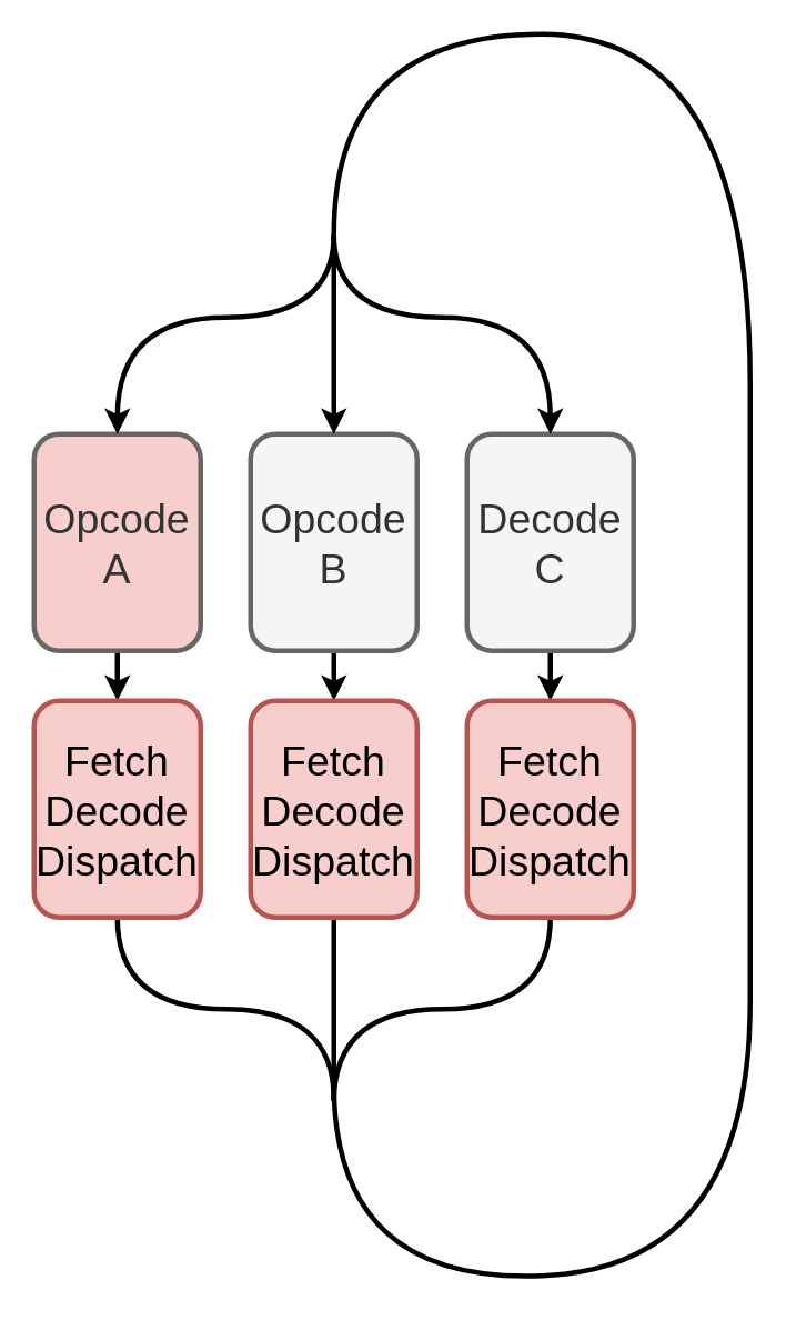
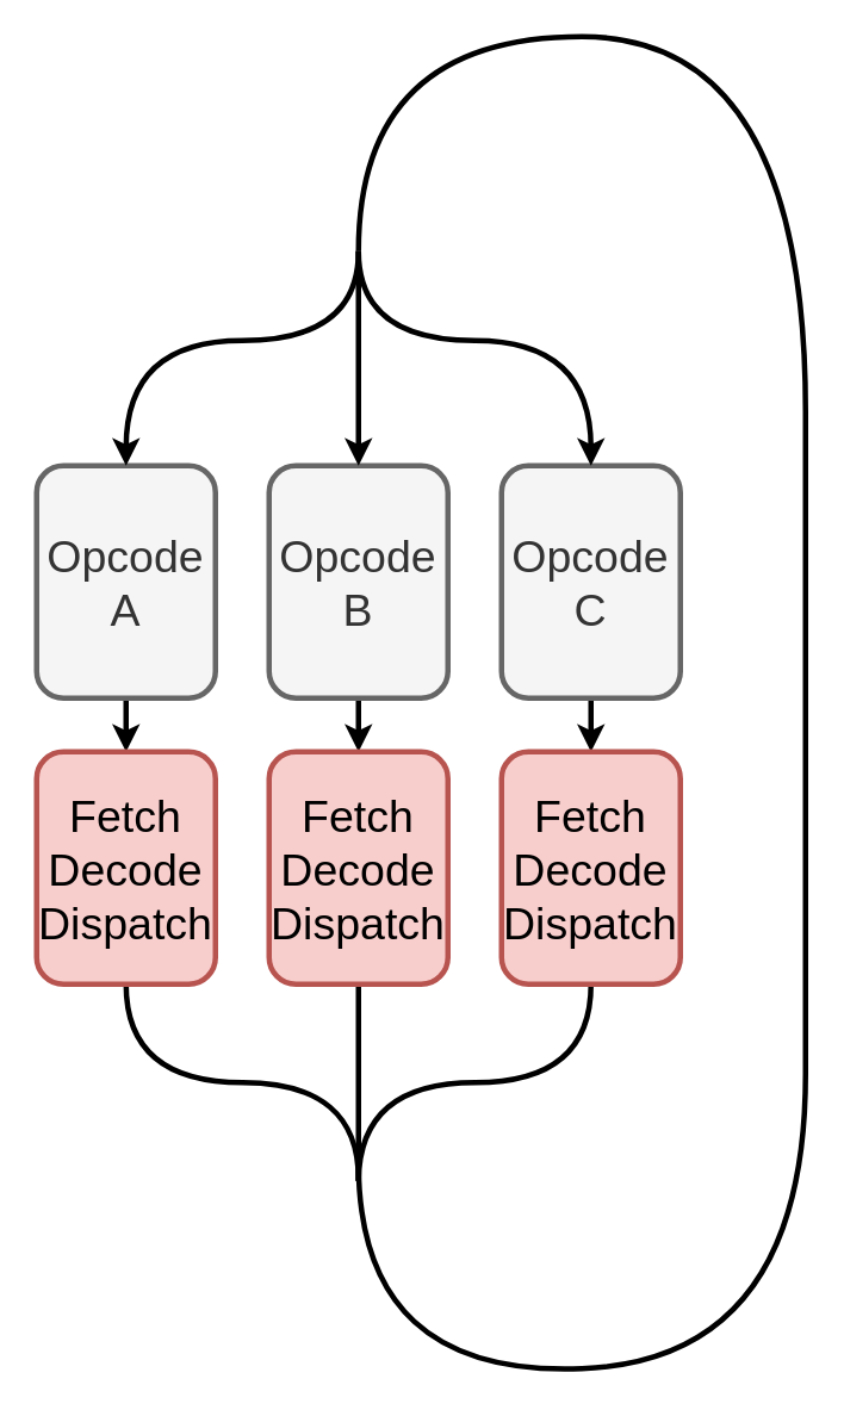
  <mxCell id="0" />
  <mxCell id="1" parent="0" />
  <mxCell id="2" style="edgeStyle=orthogonalEdgeStyle;curved=1;orthogonalLoop=1;jettySize=auto;html=1;exitX=0.5;exitY=1;exitDx=0;exitDy=0;entryX=0.5;entryY=0;entryDx=0;entryDy=0;fontSize=25;endArrow=classic;endFill=1;strokeWidth=3;" edge="1" parent="1" source="3" target="13"><mxGeometry relative="1" as="geometry" /></mxCell>
- <mxCell id="3" value="&lt;div style=&quot;font-size: 25px;&quot;&gt;&lt;font style=&quot;font-size: 25px;&quot;&gt;Opcode&lt;br style=&quot;font-size: 25px;&quot;&gt;&lt;/font&gt;&lt;/div&gt;&lt;div style=&quot;font-size: 25px;&quot;&gt;&lt;font style=&quot;font-size: 25px;&quot;&gt;A&lt;br style=&quot;font-size: 25px;&quot;&gt;&lt;/font&gt;&lt;/div&gt;" style="rounded=1;whiteSpace=wrap;html=1;strokeWidth=3;fontSize=25;fillColor=#f8cecc;strokeColor=#666666;fontColor=#333333;" vertex="1" parent="1"><mxGeometry x="20" y="260" width="100" height="130" as="geometry" /></mxCell>
+ <mxCell id="3" value="&lt;div style=&quot;font-size: 25px;&quot;&gt;&lt;font style=&quot;font-size: 25px;&quot;&gt;Opcode&lt;br style=&quot;font-size: 25px;&quot;&gt;&lt;/font&gt;&lt;/div&gt;&lt;div style=&quot;font-size: 25px;&quot;&gt;&lt;font style=&quot;font-size: 25px;&quot;&gt;A&lt;br style=&quot;font-size: 25px;&quot;&gt;&lt;/font&gt;&lt;/div&gt;" style="rounded=1;whiteSpace=wrap;html=1;strokeWidth=3;fontSize=25;fillColor=#f5f5f5;strokeColor=#666666;fontColor=#333333;" vertex="1" parent="1"><mxGeometry x="20" y="260" width="100" height="130" as="geometry" /></mxCell>
  <mxCell id="4" style="edgeStyle=orthogonalEdgeStyle;curved=1;orthogonalLoop=1;jettySize=auto;html=1;exitX=0.5;exitY=1;exitDx=0;exitDy=0;fontSize=25;endArrow=classic;endFill=1;strokeWidth=3;" edge="1" parent="1" source="5" target="15"><mxGeometry relative="1" as="geometry" /></mxCell>
  <mxCell id="5" value="&lt;div style=&quot;font-size: 25px;&quot;&gt;&lt;font style=&quot;font-size: 25px;&quot;&gt;Opcode&lt;/font&gt;&lt;/div&gt;&lt;div style=&quot;font-size: 25px;&quot;&gt;&lt;font style=&quot;font-size: 25px;&quot;&gt;B&lt;br style=&quot;font-size: 25px;&quot;&gt;&lt;/font&gt;&lt;/div&gt;" style="rounded=1;whiteSpace=wrap;html=1;strokeWidth=3;fontSize=25;fillColor=#f5f5f5;strokeColor=#666666;fontColor=#333333;" vertex="1" parent="1"><mxGeometry x="150" y="260" width="100" height="130" as="geometry" /></mxCell>
  <mxCell id="6" style="edgeStyle=orthogonalEdgeStyle;curved=1;orthogonalLoop=1;jettySize=auto;html=1;exitX=0.5;exitY=1;exitDx=0;exitDy=0;fontSize=25;endArrow=classic;endFill=1;strokeWidth=3;" edge="1" parent="1" source="7" target="17"><mxGeometry relative="1" as="geometry" /></mxCell>
- <mxCell id="7" value="&lt;div style=&quot;font-size: 25px;&quot;&gt;&lt;font style=&quot;font-size: 25px;&quot;&gt;Decode&lt;br style=&quot;font-size: 25px;&quot;&gt;&lt;/font&gt;&lt;/div&gt;&lt;div style=&quot;font-size: 25px;&quot;&gt;&lt;font style=&quot;font-size: 25px;&quot;&gt;C&lt;br style=&quot;font-size: 25px;&quot;&gt;&lt;/font&gt;&lt;/div&gt;" style="rounded=1;whiteSpace=wrap;html=1;strokeWidth=3;fontSize=25;fillColor=#f5f5f5;strokeColor=#666666;fontColor=#333333;" vertex="1" parent="1"><mxGeometry x="280" y="260" width="100" height="130" as="geometry" /></mxCell>
+ <mxCell id="7" value="&lt;div style=&quot;font-size: 25px;&quot;&gt;&lt;font style=&quot;font-size: 25px;&quot;&gt;Opcode&lt;br style=&quot;font-size: 25px;&quot;&gt;&lt;/font&gt;&lt;/div&gt;&lt;div style=&quot;font-size: 25px;&quot;&gt;&lt;font style=&quot;font-size: 25px;&quot;&gt;C&lt;br style=&quot;font-size: 25px;&quot;&gt;&lt;/font&gt;&lt;/div&gt;" style="rounded=1;whiteSpace=wrap;html=1;strokeWidth=3;fontSize=25;fillColor=#f5f5f5;strokeColor=#666666;fontColor=#333333;" vertex="1" parent="1"><mxGeometry x="280" y="260" width="100" height="130" as="geometry" /></mxCell>
  <mxCell id="8" style="edgeStyle=orthogonalEdgeStyle;curved=1;orthogonalLoop=1;jettySize=auto;html=1;entryX=0.5;entryY=0;entryDx=0;entryDy=0;fontSize=25;strokeWidth=3;" edge="1" parent="1"><mxGeometry relative="1" as="geometry"><mxPoint x="200" y="140" as="sourcePoint" /><mxPoint x="70" y="260" as="targetPoint" /><Array as="points"><mxPoint x="200" y="190" /><mxPoint x="70" y="190" /></Array></mxGeometry></mxCell>
  <mxCell id="9" style="edgeStyle=orthogonalEdgeStyle;curved=1;orthogonalLoop=1;jettySize=auto;html=1;entryX=0.5;entryY=0;entryDx=0;entryDy=0;fontSize=25;strokeWidth=3;" edge="1" parent="1"><mxGeometry relative="1" as="geometry"><mxPoint x="200" y="140" as="sourcePoint" /><mxPoint x="330" y="260" as="targetPoint" /><Array as="points"><mxPoint x="200" y="190" /><mxPoint x="330" y="190" /></Array></mxGeometry></mxCell>
  <mxCell id="10" style="edgeStyle=orthogonalEdgeStyle;curved=1;orthogonalLoop=1;jettySize=auto;html=1;fontSize=25;strokeWidth=3;" edge="1" parent="1"><mxGeometry relative="1" as="geometry"><mxPoint x="200" y="140" as="sourcePoint" /><mxPoint x="200" y="260" as="targetPoint" /></mxGeometry></mxCell>
  <mxCell id="11" value="" style="curved=1;endArrow=none;html=1;fontSize=25;strokeWidth=3;endFill=0;" edge="1" parent="1"><mxGeometry width="50" height="50" relative="1" as="geometry"><mxPoint x="200" y="650" as="sourcePoint" /><mxPoint x="200" y="140" as="targetPoint" /><Array as="points"><mxPoint x="200" y="770" /><mxPoint x="450" y="760" /><mxPoint x="450" y="440" /><mxPoint x="450" y="20" /><mxPoint x="200" y="20" /></Array></mxGeometry></mxCell>
  <mxCell id="12" style="edgeStyle=orthogonalEdgeStyle;curved=1;orthogonalLoop=1;jettySize=auto;html=1;exitX=0.5;exitY=1;exitDx=0;exitDy=0;fontSize=25;endArrow=none;endFill=0;strokeWidth=3;" edge="1" parent="1" source="13"><mxGeometry relative="1" as="geometry"><mxPoint x="200" y="660" as="targetPoint" /></mxGeometry></mxCell>
  <mxCell id="13" value="&lt;div style=&quot;font-size: 25px;&quot;&gt;Fetch&lt;/div&gt;&lt;div style=&quot;font-size: 25px;&quot;&gt;Decode&lt;/div&gt;&lt;div style=&quot;font-size: 25px;&quot;&gt;Dispatch&lt;br style=&quot;font-size: 25px;&quot;&gt;&lt;/div&gt;" style="rounded=1;whiteSpace=wrap;html=1;strokeWidth=3;fontSize=25;horizontal=1;verticalAlign=middle;fillColor=#f8cecc;strokeColor=#b85450;" vertex="1" parent="1"><mxGeometry x="20" y="420" width="100" height="130" as="geometry" /></mxCell>
  <mxCell id="14" style="edgeStyle=orthogonalEdgeStyle;curved=1;orthogonalLoop=1;jettySize=auto;html=1;exitX=0.5;exitY=1;exitDx=0;exitDy=0;fontSize=25;endArrow=none;endFill=0;strokeWidth=3;" edge="1" parent="1" source="15"><mxGeometry relative="1" as="geometry"><mxPoint x="200" y="660" as="targetPoint" /></mxGeometry></mxCell>
  <mxCell id="15" value="&lt;div style=&quot;font-size: 25px;&quot;&gt;Fetch&lt;/div&gt;&lt;div style=&quot;font-size: 25px;&quot;&gt;Decode&lt;/div&gt;&lt;div style=&quot;font-size: 25px;&quot;&gt;Dispatch&lt;br style=&quot;font-size: 25px;&quot;&gt;&lt;/div&gt;" style="rounded=1;whiteSpace=wrap;html=1;strokeWidth=3;fontSize=25;horizontal=1;verticalAlign=middle;fillColor=#f8cecc;strokeColor=#b85450;" vertex="1" parent="1"><mxGeometry x="150" y="420" width="100" height="130" as="geometry" /></mxCell>
  <mxCell id="16" style="edgeStyle=orthogonalEdgeStyle;curved=1;orthogonalLoop=1;jettySize=auto;html=1;exitX=0.5;exitY=1;exitDx=0;exitDy=0;fontSize=25;endArrow=none;endFill=0;strokeWidth=3;" edge="1" parent="1" source="17"><mxGeometry relative="1" as="geometry"><mxPoint x="200" y="660" as="targetPoint" /></mxGeometry></mxCell>
  <mxCell id="17" value="&lt;div style=&quot;font-size: 25px;&quot;&gt;Fetch&lt;/div&gt;&lt;div style=&quot;font-size: 25px;&quot;&gt;Decode&lt;/div&gt;&lt;div style=&quot;font-size: 25px;&quot;&gt;Dispatch&lt;br style=&quot;font-size: 25px;&quot;&gt;&lt;/div&gt;" style="rounded=1;whiteSpace=wrap;html=1;strokeWidth=3;fontSize=25;horizontal=1;verticalAlign=middle;fillColor=#f8cecc;strokeColor=#b85450;" vertex="1" parent="1"><mxGeometry x="280" y="420" width="100" height="130" as="geometry" /></mxCell>
